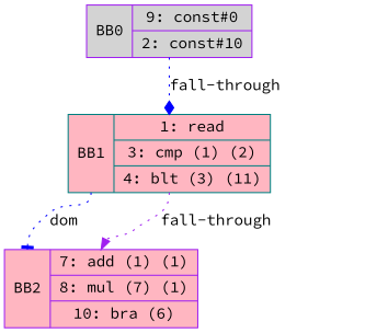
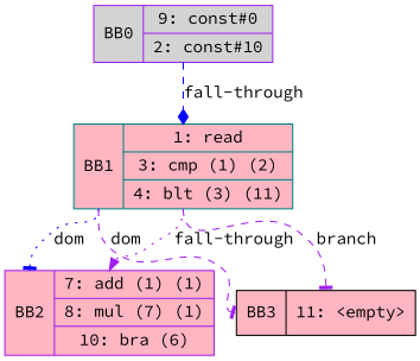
  digraph {
    fontname="Source Code Pro"
    node [color=purple fillcolor=lightpink fontname="Source Code Pro" shape=record style=filled]
    edge [arrowhead=tee color=purple fontname="Source Code Pro" headport=n style=dashed tailport=s]
    n1 [fillcolor=lightgrey label="<b>BB0| {9: const#0|2: const#10}"]
    n2 [color=teal label="<b>BB1| {1: read|3: cmp (1) (2)|4: blt (3) (11)}"]
    n3 [label="<b>BB2| {7: add (1) (1)|8: mul (7) (1)|10: bra (6)}"]
-   n1 -> n2 [arrowhead=diamond color=blue label="fall-through" style=dotted]
+   n4 [color=black label="<b>BB3| {11: \<empty\>}"]
+   n1 -> n2 [arrowhead=diamond color=blue label="fall-through"]
    n2 -> n3 [arrowhead=normal label="fall-through" style=dotted]
    n2 -> n3 [color=blue headport=b label=dom style=dotted tailport=b]
+   n2 -> n4 [label=branch]
+   n2 -> n4 [headport=b label=dom tailport=b]
  }
